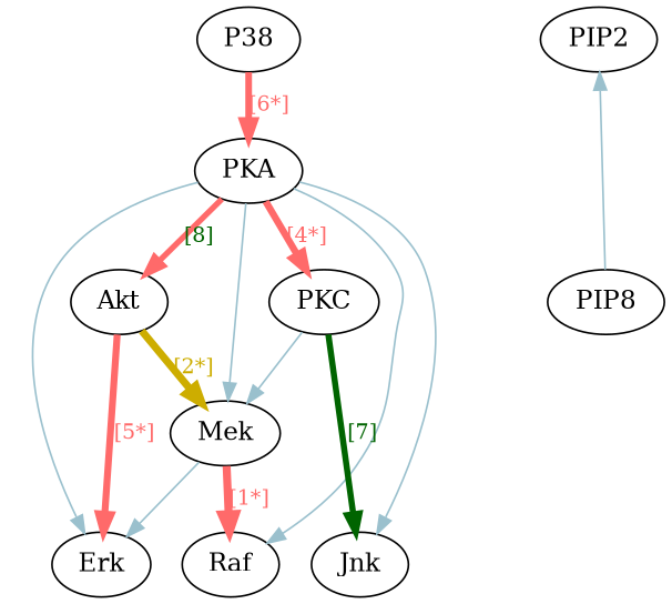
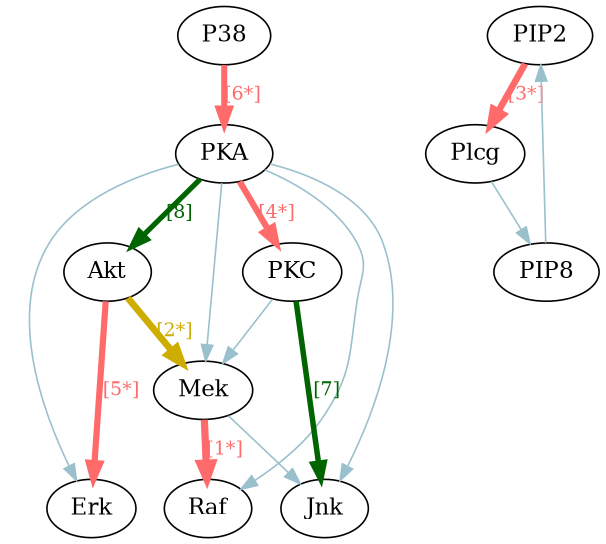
  digraph {
    splines=true
    edge [color=lightblue3]
    n1 [label=Akt]
    n2 [label=Erk]
    n3 [label=Mek]
    n4 [label=Raf]
    n5 [label=Jnk]
    n6 [label=P38]
    n7 [label=PKA]
    n8 [label=PKC]
    n9 [label=PIP2]
+   n10 [label=Plcg]
    n11 [label=PIP8]
    n1 -> n2 [color=indianred1 fontcolor=indianred1 fontsize=12 label="[5*]  " labelfloat=true penwidth=3.84]
    n1 -> n3 [color=gold3 fontcolor=gold3 fontsize=12 label="[2*]  " labelfloat=true penwidth=4.19]
-   n3 -> n2
+   n3 -> n5
    n3 -> n4 [color=indianred1 fontcolor=indianred1 fontsize=12 label="[1*]  " labelfloat=true penwidth=4.46]
    n6 -> n7 [color=indianred1 fontcolor=indianred1 fontsize=12 label="[6*]  " labelfloat=true penwidth=3.70]
-   n7 -> n1 [color=indianred1 fontcolor=darkgreen fontsize=12 label="[8]  " labelfloat=true penwidth=3.23]
+   n7 -> n1 [color=darkgreen fontcolor=darkgreen fontsize=12 label="[8]  " labelfloat=true penwidth=3.23]
    n7 -> n2
    n7 -> n3
    n7 -> n4
    n7 -> n5
    n7 -> n8 [color=indianred1 fontcolor=indianred1 fontsize=12 label="[4*]  " labelfloat=true penwidth=3.87]
    n8 -> n3
    n8 -> n5 [color=darkgreen fontcolor=darkgreen fontsize=12 label="[7]  " labelfloat=true penwidth=3.41]
+   n9 -> n10 [color=indianred1 fontcolor=indianred1 fontsize=12 label="[3*]  " labelfloat=true penwidth=4.11]
+   n10 -> n11
    n11 -> n9
  }
